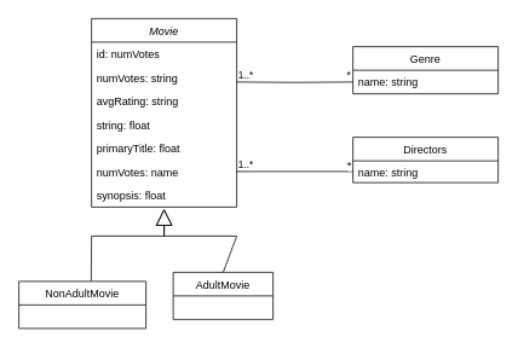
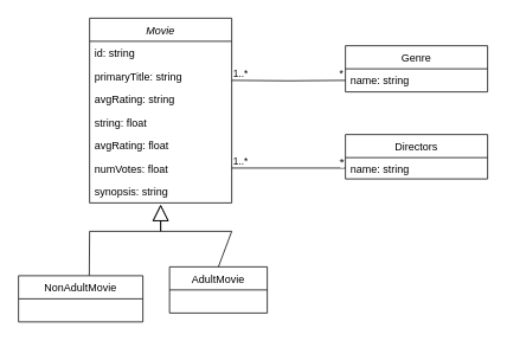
  <mxCell id="0" />
  <mxCell id="1" parent="0" />
  <mxCell id="2" value="Movie" style="swimlane;fontStyle=2;align=center;verticalAlign=top;childLayout=stackLayout;horizontal=1;startSize=26;horizontalStack=0;resizeParent=1;resizeLast=0;collapsible=1;marginBottom=0;rounded=0;shadow=0;strokeWidth=1;" parent="1" vertex="1"><mxGeometry x="100" y="20" width="160" height="208" as="geometry"><mxRectangle x="230" y="140" width="160" height="26" as="alternateBounds" /></mxGeometry></mxCell>
- <mxCell id="3" value="id: numVotes" style="text;align=left;verticalAlign=top;spacingLeft=4;spacingRight=4;overflow=hidden;rotatable=0;points=[[0,0.5],[1,0.5]];portConstraint=eastwest;" parent="2" vertex="1"><mxGeometry y="26" width="160" height="26" as="geometry" /></mxCell>
- <mxCell id="4" value="numVotes: string" style="text;align=left;verticalAlign=top;spacingLeft=4;spacingRight=4;overflow=hidden;rotatable=0;points=[[0,0.5],[1,0.5]];portConstraint=eastwest;rounded=0;shadow=0;html=0;" parent="2" vertex="1"><mxGeometry y="52" width="160" height="26" as="geometry" /></mxCell>
+ <mxCell id="3" value="id: string" style="text;align=left;verticalAlign=top;spacingLeft=4;spacingRight=4;overflow=hidden;rotatable=0;points=[[0,0.5],[1,0.5]];portConstraint=eastwest;" parent="2" vertex="1"><mxGeometry y="26" width="160" height="26" as="geometry" /></mxCell>
+ <mxCell id="4" value="primaryTitle: string" style="text;align=left;verticalAlign=top;spacingLeft=4;spacingRight=4;overflow=hidden;rotatable=0;points=[[0,0.5],[1,0.5]];portConstraint=eastwest;rounded=0;shadow=0;html=0;" parent="2" vertex="1"><mxGeometry y="52" width="160" height="26" as="geometry" /></mxCell>
  <mxCell id="5" value="avgRating: string" style="text;align=left;verticalAlign=top;spacingLeft=4;spacingRight=4;overflow=hidden;rotatable=0;points=[[0,0.5],[1,0.5]];portConstraint=eastwest;" parent="2" vertex="1"><mxGeometry y="78" width="160" height="26" as="geometry" /></mxCell>
  <mxCell id="6" value="string: float" style="text;align=left;verticalAlign=top;spacingLeft=4;spacingRight=4;overflow=hidden;rotatable=0;points=[[0,0.5],[1,0.5]];portConstraint=eastwest;" parent="2" vertex="1"><mxGeometry y="104" width="160" height="26" as="geometry" /></mxCell>
- <mxCell id="7" value="primaryTitle: float" style="text;align=left;verticalAlign=top;spacingLeft=4;spacingRight=4;overflow=hidden;rotatable=0;points=[[0,0.5],[1,0.5]];portConstraint=eastwest;" parent="2" vertex="1"><mxGeometry y="130" width="160" height="26" as="geometry" /></mxCell>
- <mxCell id="8" value="numVotes: name" style="text;align=left;verticalAlign=top;spacingLeft=4;spacingRight=4;overflow=hidden;rotatable=0;points=[[0,0.5],[1,0.5]];portConstraint=eastwest;" vertex="1" parent="2"><mxGeometry y="156" width="160" height="26" as="geometry" /></mxCell>
- <mxCell id="9" value="synopsis: float" style="text;align=left;verticalAlign=top;spacingLeft=4;spacingRight=4;overflow=hidden;rotatable=0;points=[[0,0.5],[1,0.5]];portConstraint=eastwest;" parent="2" vertex="1"><mxGeometry y="182" width="160" height="26" as="geometry" /></mxCell>
+ <mxCell id="7" value="avgRating: float" style="text;align=left;verticalAlign=top;spacingLeft=4;spacingRight=4;overflow=hidden;rotatable=0;points=[[0,0.5],[1,0.5]];portConstraint=eastwest;" parent="2" vertex="1"><mxGeometry y="130" width="160" height="26" as="geometry" /></mxCell>
+ <mxCell id="8" value="numVotes: float" style="text;align=left;verticalAlign=top;spacingLeft=4;spacingRight=4;overflow=hidden;rotatable=0;points=[[0,0.5],[1,0.5]];portConstraint=eastwest;" vertex="1" parent="2"><mxGeometry y="156" width="160" height="26" as="geometry" /></mxCell>
+ <mxCell id="9" value="synopsis: string" style="text;align=left;verticalAlign=top;spacingLeft=4;spacingRight=4;overflow=hidden;rotatable=0;points=[[0,0.5],[1,0.5]];portConstraint=eastwest;" parent="2" vertex="1"><mxGeometry y="182" width="160" height="26" as="geometry" /></mxCell>
  <mxCell id="10" value="Genre" style="swimlane;fontStyle=0;align=center;verticalAlign=top;childLayout=stackLayout;horizontal=1;startSize=26;horizontalStack=0;resizeParent=1;resizeLast=0;collapsible=1;marginBottom=0;rounded=0;shadow=0;strokeWidth=1;" parent="1" vertex="1"><mxGeometry x="388" y="51" width="160" height="52" as="geometry"><mxRectangle x="550" y="140" width="160" height="26" as="alternateBounds" /></mxGeometry></mxCell>
  <mxCell id="11" value="name: string" style="text;align=left;verticalAlign=top;spacingLeft=4;spacingRight=4;overflow=hidden;rotatable=0;points=[[0,0.5],[1,0.5]];portConstraint=eastwest;" parent="10" vertex="1"><mxGeometry y="26" width="160" height="26" as="geometry" /></mxCell>
  <mxCell id="12" value="" style="endArrow=none;html=1;edgeStyle=orthogonalEdgeStyle;rounded=0;exitX=1;exitY=0.5;exitDx=0;exitDy=0;entryX=0;entryY=0.5;entryDx=0;entryDy=0;" parent="1" target="11" edge="1"><mxGeometry relative="1" as="geometry"><mxPoint x="260" y="90" as="sourcePoint" /><mxPoint x="470" y="181" as="targetPoint" /></mxGeometry></mxCell>
  <mxCell id="13" value="1..*" style="edgeLabel;resizable=0;html=1;align=left;verticalAlign=bottom;" parent="12" connectable="0" vertex="1"><mxGeometry x="-1" relative="1" as="geometry"><mxPoint as="offset" /></mxGeometry></mxCell>
  <mxCell id="14" value="*" style="edgeLabel;resizable=0;html=1;align=right;verticalAlign=bottom;" parent="12" connectable="0" vertex="1"><mxGeometry x="1" relative="1" as="geometry"><mxPoint x="-2" as="offset" /></mxGeometry></mxCell>
  <mxCell id="15" value="Directors" style="swimlane;fontStyle=0;align=center;verticalAlign=top;childLayout=stackLayout;horizontal=1;startSize=26;horizontalStack=0;resizeParent=1;resizeLast=0;collapsible=1;marginBottom=0;rounded=0;shadow=0;strokeWidth=1;" parent="1" vertex="1"><mxGeometry x="388" y="151" width="160" height="50" as="geometry"><mxRectangle x="550" y="140" width="160" height="26" as="alternateBounds" /></mxGeometry></mxCell>
  <mxCell id="16" value="name: string" style="text;align=left;verticalAlign=top;spacingLeft=4;spacingRight=4;overflow=hidden;rotatable=0;points=[[0,0.5],[1,0.5]];portConstraint=eastwest;" parent="15" vertex="1"><mxGeometry y="26" width="160" height="24" as="geometry" /></mxCell>
  <mxCell id="17" value="*" style="edgeLabel;resizable=0;html=1;align=right;verticalAlign=bottom;" parent="1" connectable="0" vertex="1"><mxGeometry x="385.5" y="190" as="geometry" /></mxCell>
  <mxCell id="18" value="" style="endArrow=none;html=1;edgeStyle=orthogonalEdgeStyle;rounded=0;exitX=1;exitY=0.5;exitDx=0;exitDy=0;entryX=0;entryY=0.5;entryDx=0;entryDy=0;" parent="1" edge="1"><mxGeometry relative="1" as="geometry"><mxPoint x="260" y="188.75" as="sourcePoint" /><mxPoint x="388" y="188.75" as="targetPoint" /></mxGeometry></mxCell>
  <mxCell id="19" value="1..*" style="edgeLabel;resizable=0;html=1;align=left;verticalAlign=bottom;" parent="18" connectable="0" vertex="1"><mxGeometry x="-1" relative="1" as="geometry" /></mxCell>
  <mxCell id="20" value="*" style="edgeLabel;resizable=0;html=1;align=right;verticalAlign=bottom;" parent="18" connectable="0" vertex="1"><mxGeometry x="1" relative="1" as="geometry"><mxPoint x="-1" y="1" as="offset" /></mxGeometry></mxCell>
  <mxCell id="21" value="NonAdultMovie" style="swimlane;fontStyle=0;childLayout=stackLayout;horizontal=1;startSize=26;fillColor=none;horizontalStack=0;resizeParent=1;resizeParentMax=0;resizeLast=0;collapsible=1;marginBottom=0;" vertex="1" parent="1"><mxGeometry x="20" y="310" width="140" height="52" as="geometry" /></mxCell>
  <mxCell id="22" value="AdultMovie" style="swimlane;fontStyle=0;childLayout=stackLayout;horizontal=1;startSize=26;fillColor=none;horizontalStack=0;resizeParent=1;resizeParentMax=0;resizeLast=0;collapsible=1;marginBottom=0;" vertex="1" parent="1"><mxGeometry x="190" y="300" width="110" height="52" as="geometry" /></mxCell>
  <mxCell id="23" value="" style="endArrow=block;endSize=16;endFill=0;html=1;rounded=0;exitX=0.569;exitY=-0.002;exitDx=0;exitDy=0;exitPerimeter=0;" edge="1" parent="1" source="21"><mxGeometry width="160" relative="1" as="geometry"><mxPoint x="60" y="300" as="sourcePoint" /><mxPoint x="180" y="230" as="targetPoint" /><Array as="points"><mxPoint x="100" y="260" /><mxPoint x="180" y="260" /></Array></mxGeometry></mxCell>
  <mxCell id="24" value="" style="endArrow=block;endSize=16;endFill=0;html=1;rounded=0;exitX=0.5;exitY=0;exitDx=0;exitDy=0;" edge="1" parent="1" source="22"><mxGeometry width="160" relative="1" as="geometry"><mxPoint x="89.1" y="310.624" as="sourcePoint" /><mxPoint x="180" y="230" as="targetPoint" /><Array as="points"><mxPoint x="260" y="260" /><mxPoint x="180" y="260" /></Array></mxGeometry></mxCell>
